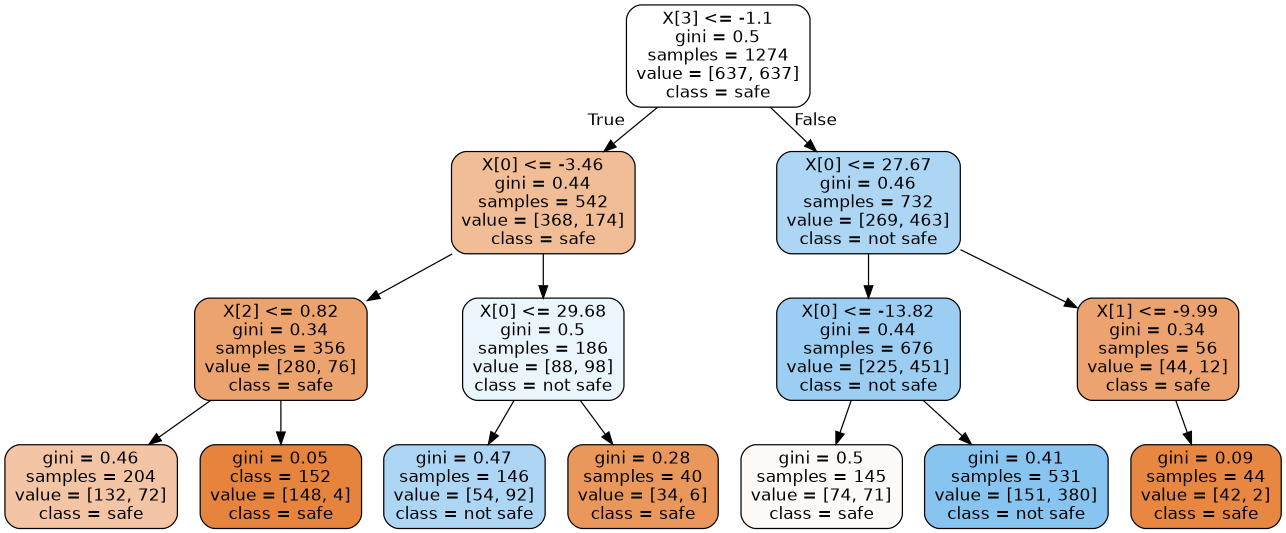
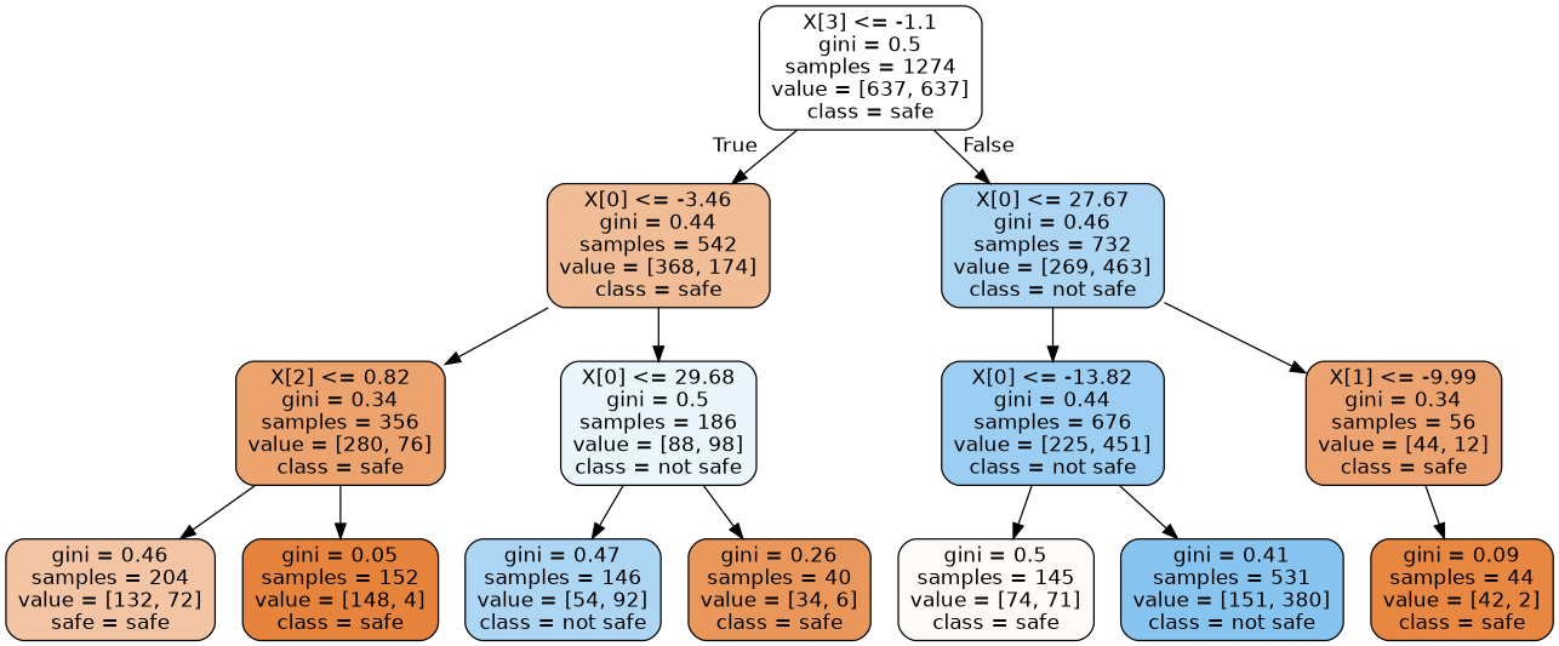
  digraph {
    node [color=black fontname=helvetica shape=box style="filled, rounded"]
    edge [fontname=helvetica]
    n1 [fillcolor="#e5813900" label="X[3] <= -1.1\ngini = 0.5\nsamples = 1274\nvalue = [637, 637]\nclass = safe"]
    n2 [fillcolor="#e5813986" label="X[0] <= -3.46\ngini = 0.44\nsamples = 542\nvalue = [368, 174]\nclass = safe"]
    n3 [fillcolor="#399de56b" label="X[0] <= 27.67\ngini = 0.46\nsamples = 732\nvalue = [269, 463]\nclass = not safe"]
    n4 [fillcolor="#e58139ba" label="X[2] <= 0.82\ngini = 0.34\nsamples = 356\nvalue = [280, 76]\nclass = safe"]
    n5 [fillcolor="#399de51a" label="X[0] <= 29.68\ngini = 0.5\nsamples = 186\nvalue = [88, 98]\nclass = not safe"]
    n6 [fillcolor="#399de580" label="X[0] <= -13.82\ngini = 0.44\nsamples = 676\nvalue = [225, 451]\nclass = not safe"]
    n7 [fillcolor="#e58139b9" label="X[1] <= -9.99\ngini = 0.34\nsamples = 56\nvalue = [44, 12]\nclass = safe"]
-   n8 [fillcolor="#e5813974" label="gini = 0.46\nsamples = 204\nvalue = [132, 72]\nclass = safe"]
-   n9 [fillcolor="#e58139f8" label="gini = 0.05\nclass = 152\nvalue = [148, 4]\nclass = safe"]
+   n8 [fillcolor="#e5813974" label="gini = 0.46\nsamples = 204\nvalue = [132, 72]\nsafe = safe"]
+   n9 [fillcolor="#e58139f8" label="gini = 0.05\nsamples = 152\nvalue = [148, 4]\nclass = safe"]
    n10 [fillcolor="#399de569" label="gini = 0.47\nsamples = 146\nvalue = [54, 92]\nclass = not safe"]
-   n11 [fillcolor="#e58139d2" label="gini = 0.28\nsamples = 40\nvalue = [34, 6]\nclass = safe"]
+   n11 [fillcolor="#e58139d2" label="gini = 0.26\nsamples = 40\nvalue = [34, 6]\nclass = safe"]
    n12 [fillcolor="#e581390a" label="gini = 0.5\nsamples = 145\nvalue = [74, 71]\nclass = safe"]
    n13 [fillcolor="#399de59a" label="gini = 0.41\nsamples = 531\nvalue = [151, 380]\nclass = not safe"]
    n14 [fillcolor="#e58139f3" label="gini = 0.09\nsamples = 44\nvalue = [42, 2]\nclass = safe"]
    n1 -> n2 [headlabel=True labelangle=45 labeldistance=2.5]
    n1 -> n3 [headlabel=False labelangle=-45 labeldistance=2.5]
    n2 -> n4
    n2 -> n5
    n3 -> n6
    n3 -> n7
    n4 -> n8
    n4 -> n9
    n5 -> n10
    n5 -> n11
    n6 -> n12
    n6 -> n13
    n7 -> n14
  }
